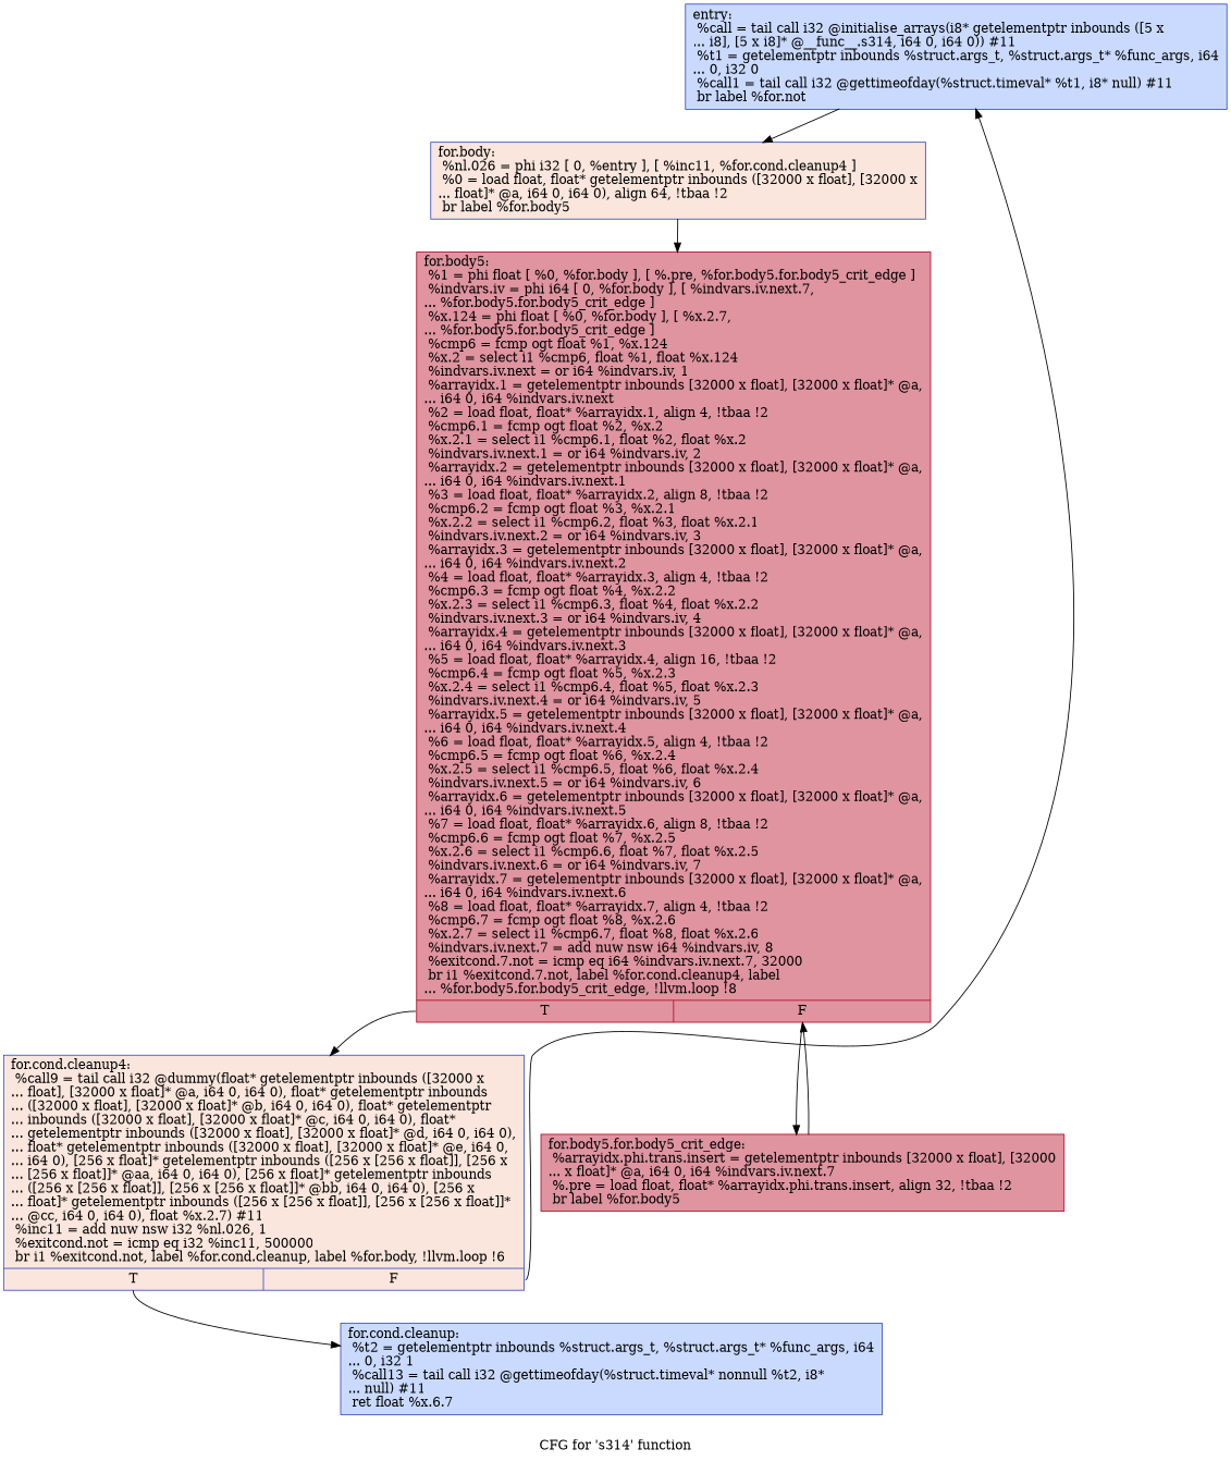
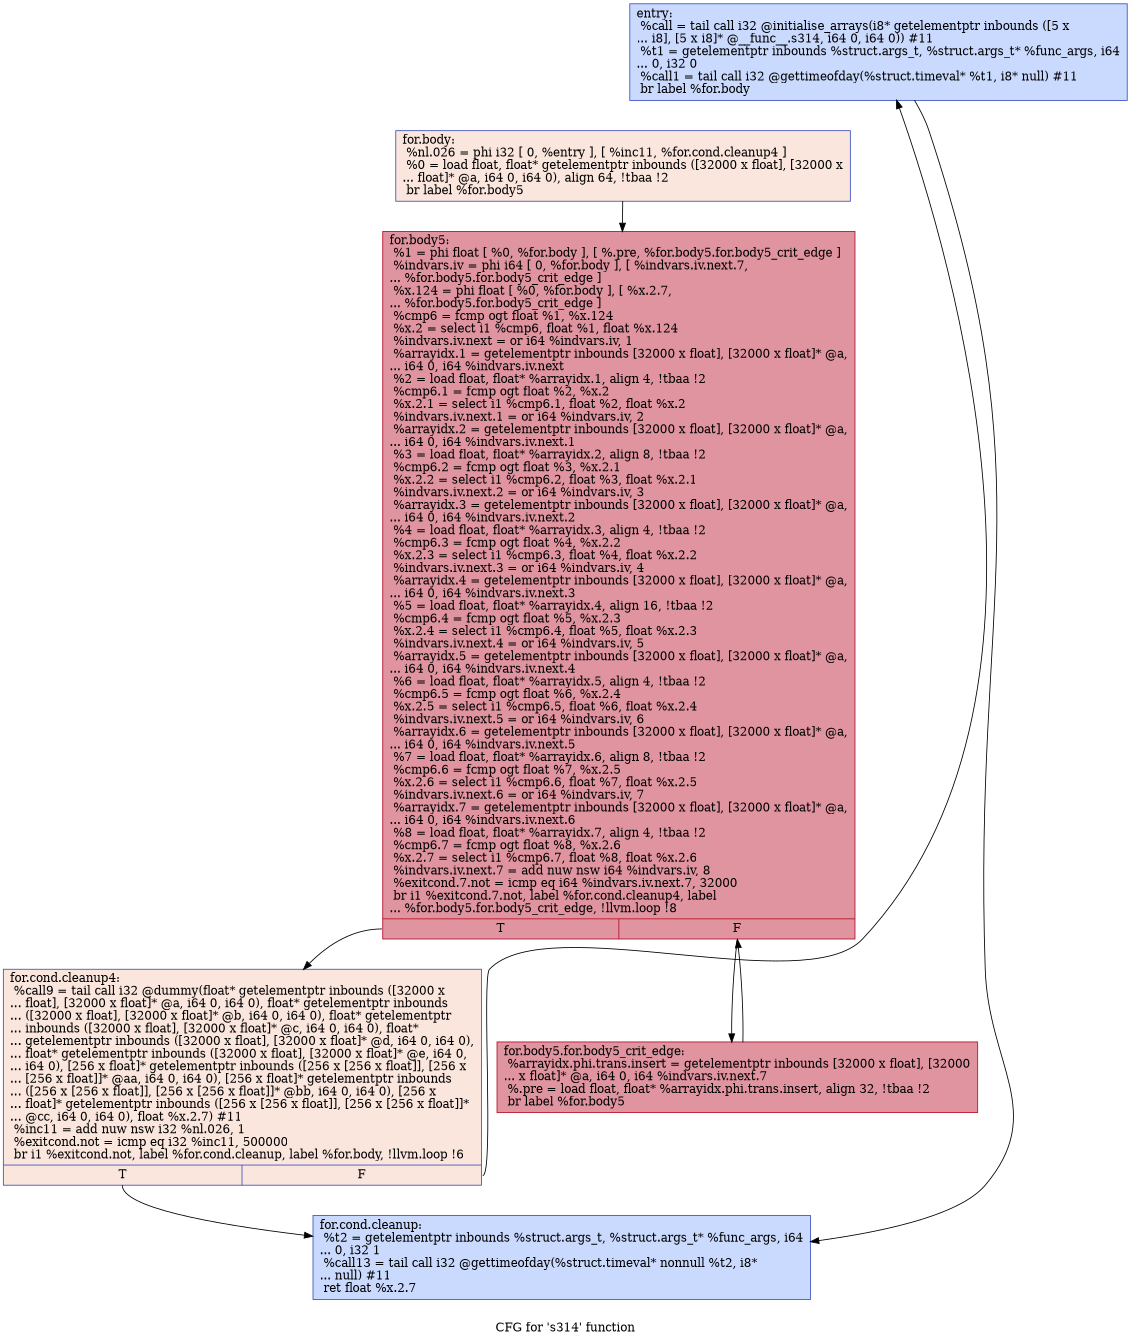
  digraph {
    label="CFG for 's314' function"
    node [color="#3d50c3ff" fillcolor="#88abfd70" shape=record style=filled]
-   n1 [label="{entry:\l  %call = tail call i32 @initialise_arrays(i8* getelementptr inbounds ([5 x\l... i8], [5 x i8]* @__func__.s314, i64 0, i64 0)) #11\l  %t1 = getelementptr inbounds %struct.args_t, %struct.args_t* %func_args, i64\l... 0, i32 0\l  %call1 = tail call i32 @gettimeofday(%struct.timeval* %t1, i8* null) #11\l  br label %for.not\l}"]
+   n1 [label="{entry:\l  %call = tail call i32 @initialise_arrays(i8* getelementptr inbounds ([5 x\l... i8], [5 x i8]* @__func__.s314, i64 0, i64 0)) #11\l  %t1 = getelementptr inbounds %struct.args_t, %struct.args_t* %func_args, i64\l... 0, i32 0\l  %call1 = tail call i32 @gettimeofday(%struct.timeval* %t1, i8* null) #11\l  br label %for.body\l}"]
    n2 [fillcolor="#f3c7b170" label="{for.body:                                         \l  %nl.026 = phi i32 [ 0, %entry ], [ %inc11, %for.cond.cleanup4 ]\l  %0 = load float, float* getelementptr inbounds ([32000 x float], [32000 x\l... float]* @a, i64 0, i64 0), align 64, !tbaa !2\l  br label %for.body5\l}"]
    n3 [color="#b70d28ff" fillcolor="#b70d2870" label="{for.body5:                                        \l  %1 = phi float [ %0, %for.body ], [ %.pre, %for.body5.for.body5_crit_edge ]\l  %indvars.iv = phi i64 [ 0, %for.body ], [ %indvars.iv.next.7,\l... %for.body5.for.body5_crit_edge ]\l  %x.124 = phi float [ %0, %for.body ], [ %x.2.7,\l... %for.body5.for.body5_crit_edge ]\l  %cmp6 = fcmp ogt float %1, %x.124\l  %x.2 = select i1 %cmp6, float %1, float %x.124\l  %indvars.iv.next = or i64 %indvars.iv, 1\l  %arrayidx.1 = getelementptr inbounds [32000 x float], [32000 x float]* @a,\l... i64 0, i64 %indvars.iv.next\l  %2 = load float, float* %arrayidx.1, align 4, !tbaa !2\l  %cmp6.1 = fcmp ogt float %2, %x.2\l  %x.2.1 = select i1 %cmp6.1, float %2, float %x.2\l  %indvars.iv.next.1 = or i64 %indvars.iv, 2\l  %arrayidx.2 = getelementptr inbounds [32000 x float], [32000 x float]* @a,\l... i64 0, i64 %indvars.iv.next.1\l  %3 = load float, float* %arrayidx.2, align 8, !tbaa !2\l  %cmp6.2 = fcmp ogt float %3, %x.2.1\l  %x.2.2 = select i1 %cmp6.2, float %3, float %x.2.1\l  %indvars.iv.next.2 = or i64 %indvars.iv, 3\l  %arrayidx.3 = getelementptr inbounds [32000 x float], [32000 x float]* @a,\l... i64 0, i64 %indvars.iv.next.2\l  %4 = load float, float* %arrayidx.3, align 4, !tbaa !2\l  %cmp6.3 = fcmp ogt float %4, %x.2.2\l  %x.2.3 = select i1 %cmp6.3, float %4, float %x.2.2\l  %indvars.iv.next.3 = or i64 %indvars.iv, 4\l  %arrayidx.4 = getelementptr inbounds [32000 x float], [32000 x float]* @a,\l... i64 0, i64 %indvars.iv.next.3\l  %5 = load float, float* %arrayidx.4, align 16, !tbaa !2\l  %cmp6.4 = fcmp ogt float %5, %x.2.3\l  %x.2.4 = select i1 %cmp6.4, float %5, float %x.2.3\l  %indvars.iv.next.4 = or i64 %indvars.iv, 5\l  %arrayidx.5 = getelementptr inbounds [32000 x float], [32000 x float]* @a,\l... i64 0, i64 %indvars.iv.next.4\l  %6 = load float, float* %arrayidx.5, align 4, !tbaa !2\l  %cmp6.5 = fcmp ogt float %6, %x.2.4\l  %x.2.5 = select i1 %cmp6.5, float %6, float %x.2.4\l  %indvars.iv.next.5 = or i64 %indvars.iv, 6\l  %arrayidx.6 = getelementptr inbounds [32000 x float], [32000 x float]* @a,\l... i64 0, i64 %indvars.iv.next.5\l  %7 = load float, float* %arrayidx.6, align 8, !tbaa !2\l  %cmp6.6 = fcmp ogt float %7, %x.2.5\l  %x.2.6 = select i1 %cmp6.6, float %7, float %x.2.5\l  %indvars.iv.next.6 = or i64 %indvars.iv, 7\l  %arrayidx.7 = getelementptr inbounds [32000 x float], [32000 x float]* @a,\l... i64 0, i64 %indvars.iv.next.6\l  %8 = load float, float* %arrayidx.7, align 4, !tbaa !2\l  %cmp6.7 = fcmp ogt float %8, %x.2.6\l  %x.2.7 = select i1 %cmp6.7, float %8, float %x.2.6\l  %indvars.iv.next.7 = add nuw nsw i64 %indvars.iv, 8\l  %exitcond.7.not = icmp eq i64 %indvars.iv.next.7, 32000\l  br i1 %exitcond.7.not, label %for.cond.cleanup4, label\l... %for.body5.for.body5_crit_edge, !llvm.loop !8\l|{<s0>T|<s1>F}}"]
    n4 [fillcolor="#f3c7b170" label="{for.cond.cleanup4:                                \l  %call9 = tail call i32 @dummy(float* getelementptr inbounds ([32000 x\l... float], [32000 x float]* @a, i64 0, i64 0), float* getelementptr inbounds\l... ([32000 x float], [32000 x float]* @b, i64 0, i64 0), float* getelementptr\l... inbounds ([32000 x float], [32000 x float]* @c, i64 0, i64 0), float*\l... getelementptr inbounds ([32000 x float], [32000 x float]* @d, i64 0, i64 0),\l... float* getelementptr inbounds ([32000 x float], [32000 x float]* @e, i64 0,\l... i64 0), [256 x float]* getelementptr inbounds ([256 x [256 x float]], [256 x\l... [256 x float]]* @aa, i64 0, i64 0), [256 x float]* getelementptr inbounds\l... ([256 x [256 x float]], [256 x [256 x float]]* @bb, i64 0, i64 0), [256 x\l... float]* getelementptr inbounds ([256 x [256 x float]], [256 x [256 x float]]*\l... @cc, i64 0, i64 0), float %x.2.7) #11\l  %inc11 = add nuw nsw i32 %nl.026, 1\l  %exitcond.not = icmp eq i32 %inc11, 500000\l  br i1 %exitcond.not, label %for.cond.cleanup, label %for.body, !llvm.loop !6\l|{<s0>T|<s1>F}}"]
    n5 [color="#b70d28ff" fillcolor="#b70d2870" label="{for.body5.for.body5_crit_edge:                    \l  %arrayidx.phi.trans.insert = getelementptr inbounds [32000 x float], [32000\l... x float]* @a, i64 0, i64 %indvars.iv.next.7\l  %.pre = load float, float* %arrayidx.phi.trans.insert, align 32, !tbaa !2\l  br label %for.body5\l}"]
-   n6 [label="{for.cond.cleanup:                                 \l  %t2 = getelementptr inbounds %struct.args_t, %struct.args_t* %func_args, i64\l... 0, i32 1\l  %call13 = tail call i32 @gettimeofday(%struct.timeval* nonnull %t2, i8*\l... null) #11\l  ret float %x.6.7\l}"]
-   n1 -> n2
+   n6 [label="{for.cond.cleanup:                                 \l  %t2 = getelementptr inbounds %struct.args_t, %struct.args_t* %func_args, i64\l... 0, i32 1\l  %call13 = tail call i32 @gettimeofday(%struct.timeval* nonnull %t2, i8*\l... null) #11\l  ret float %x.2.7\l}"]
+   n1 -> n6
    n2 -> n3
    n3 -> n4 [tailport=s0]
    n3 -> n5 [tailport=s1]
    n4 -> n1 [tailport=s1]
    n4 -> n6 [tailport=s0]
    n5 -> n3
  }
